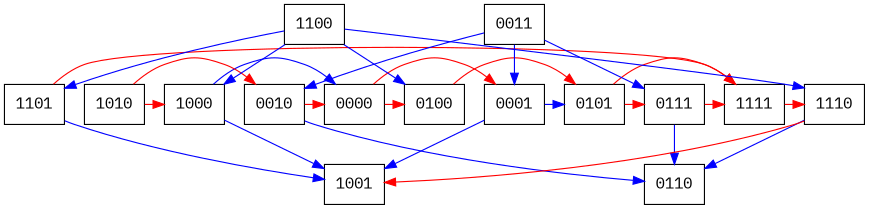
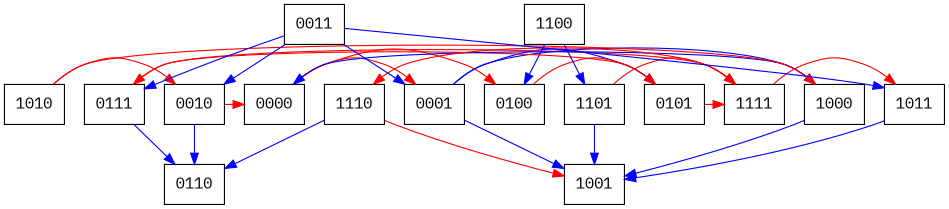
  digraph {
    fontname="IBM Plex Mono"
    node [fontname="IBM Plex Mono" shape=box]
    edge [color=blue fontname="IBM Plex Mono"]
    0000
    0001
    0010
    0100
    0101
    0111
    1000
    1010
+   1011
    1101
    1110
    1111
    0011
    1100
    0110
    1001
    subgraph sub_1 {
      rank=same
      0000
      0001
      0010
      0100
      0101
      0111
      1000
      1010
+     1011
      1101
      1110
      1111
    }
    subgraph sub_2 {
      rank=same
      0011
      1100
    }
    subgraph sub_3 {
      rank=same
      0110
      1001
    }
    0000 -> 0001 [color=red]
    0000 -> 0100 [color=red]
    0001 -> 0101
    0001 -> 1001
    0010 -> 0000 [color=red]
    0010 -> 0110
    0100 -> 0101 [color=red]
    0101 -> 0111 [color=red]
    0101 -> 1111 [color=red]
    0111 -> 1111 [color=red]
    0111 -> 0110
    1000 -> 0000
    1000 -> 1001
    1010 -> 0010 [color=red]
    1010 -> 1000 [color=red]
+   1011 -> 1001
    1101 -> 1111 [color=red]
    1101 -> 1001
    1110 -> 0110
    1110 -> 1001 [color=red]
+   1111 -> 1011 [color=red]
    1111 -> 1110 [color=red]
    0011 -> 0001
    0011 -> 0010
    0011 -> 0111
+   0011 -> 1011
    1100 -> 0100
-   1100 -> 1000
+   0001 -> 1000
    1100 -> 1101
-   1100 -> 1110
  }
